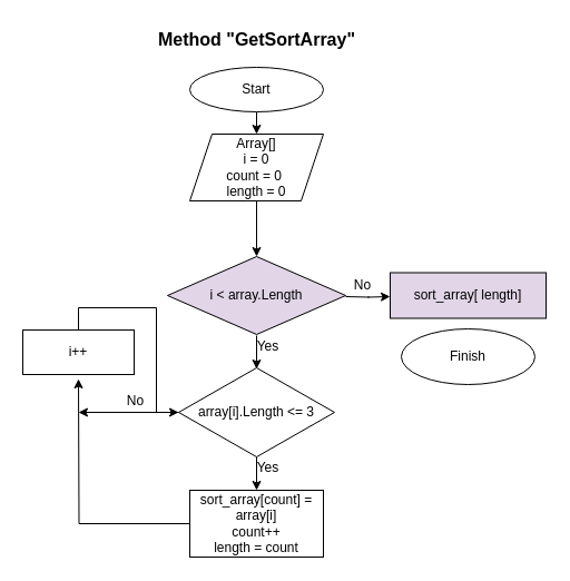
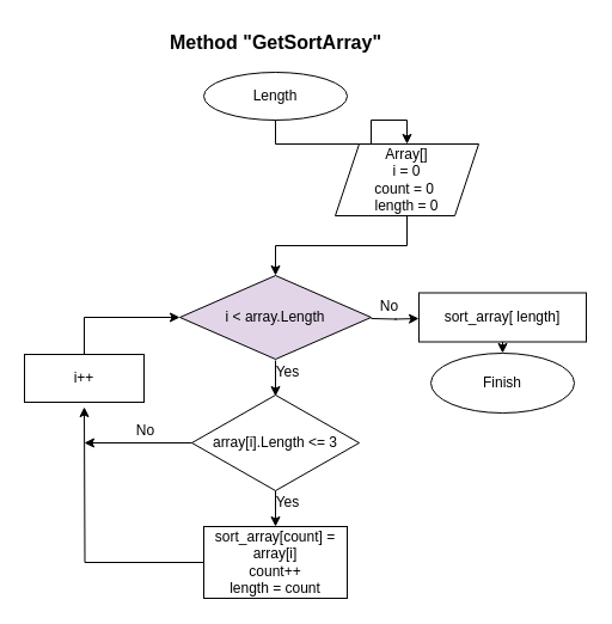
  <mxCell id="0" />
  <mxCell id="1" parent="0" />
  <mxCell id="2" style="edgeStyle=orthogonalEdgeStyle;rounded=0;orthogonalLoop=1;jettySize=auto;html=1;exitX=0.5;exitY=1;exitDx=0;exitDy=0;entryX=0.5;entryY=0;entryDx=0;entryDy=0;" parent="1" source="3" target="5" edge="1"><mxGeometry relative="1" as="geometry" /></mxCell>
- <mxCell id="3" value="Start" style="ellipse;whiteSpace=wrap;html=1;" parent="1" vertex="1"><mxGeometry x="170" y="60" width="120" height="40" as="geometry" /></mxCell>
+ <mxCell id="3" value="Length" style="ellipse;whiteSpace=wrap;html=1;" parent="1" vertex="1"><mxGeometry x="170" y="60" width="120" height="40" as="geometry" /></mxCell>
  <mxCell id="4" style="edgeStyle=orthogonalEdgeStyle;rounded=0;orthogonalLoop=1;jettySize=auto;html=1;exitX=0.5;exitY=1;exitDx=0;exitDy=0;entryX=0.5;entryY=0;entryDx=0;entryDy=0;" parent="1" source="5" target="8" edge="1"><mxGeometry relative="1" as="geometry" /></mxCell>
- <mxCell id="5" value="Array[]&lt;br&gt;i = 0&lt;br&gt;count = 0&lt;span style=&quot;white-space: pre;&quot;&gt;&#09;&lt;/span&gt;&lt;br&gt;length = 0" style="shape=parallelogram;perimeter=parallelogramPerimeter;whiteSpace=wrap;html=1;fixedSize=1;" parent="1" vertex="1"><mxGeometry x="170" y="120" width="120" height="60" as="geometry" /></mxCell>
+ <mxCell id="5" value="Array[]&lt;br&gt;i = 0&lt;br&gt;count = 0&lt;span style=&quot;white-space: pre;&quot;&gt;&#09;&lt;/span&gt;&lt;br&gt;length = 0" style="shape=parallelogram;perimeter=parallelogramPerimeter;whiteSpace=wrap;html=1;fixedSize=1;" parent="1" vertex="1"><mxGeometry x="280" y="120" width="120" height="60" as="geometry" /></mxCell>
  <mxCell id="6" style="edgeStyle=orthogonalEdgeStyle;rounded=0;orthogonalLoop=1;jettySize=auto;html=1;exitX=0.5;exitY=1;exitDx=0;exitDy=0;entryX=0.5;entryY=0;entryDx=0;entryDy=0;" parent="1" edge="1"><mxGeometry relative="1" as="geometry"><mxPoint x="230" y="301" as="sourcePoint" /><mxPoint x="230" y="331" as="targetPoint" /></mxGeometry></mxCell>
  <mxCell id="7" style="edgeStyle=orthogonalEdgeStyle;rounded=0;orthogonalLoop=1;jettySize=auto;html=1;exitX=1;exitY=0.5;exitDx=0;exitDy=0;" parent="1" edge="1"><mxGeometry relative="1" as="geometry"><mxPoint x="310" y="266" as="sourcePoint" /><mxPoint x="350" y="266" as="targetPoint" /></mxGeometry></mxCell>
  <mxCell id="8" value="i &amp;lt; array.Length" style="rhombus;whiteSpace=wrap;html=1;fillColor=#e1d5e7;" parent="1" vertex="1"><mxGeometry x="150" y="230" width="160" height="70" as="geometry" /></mxCell>
  <mxCell id="9" style="edgeStyle=orthogonalEdgeStyle;rounded=0;orthogonalLoop=1;jettySize=auto;html=1;exitX=0.5;exitY=1;exitDx=0;exitDy=0;" parent="1" source="11" target="14" edge="1"><mxGeometry relative="1" as="geometry" /></mxCell>
  <mxCell id="10" style="edgeStyle=orthogonalEdgeStyle;rounded=0;orthogonalLoop=1;jettySize=auto;html=1;exitX=0;exitY=0.5;exitDx=0;exitDy=0;" parent="1" source="11" edge="1"><mxGeometry relative="1" as="geometry"><mxPoint x="70" y="370" as="targetPoint" /></mxGeometry></mxCell>
  <mxCell id="11" value="array[i].Length &amp;lt;= 3" style="rhombus;whiteSpace=wrap;html=1;" parent="1" vertex="1"><mxGeometry x="160" y="330" width="140" height="80" as="geometry" /></mxCell>
  <mxCell id="12" value="Yes" style="text;html=1;align=center;verticalAlign=middle;resizable=0;points=[];autosize=1;strokeColor=none;fillColor=none;" parent="1" vertex="1"><mxGeometry x="220" y="296" width="40" height="30" as="geometry" /></mxCell>
  <mxCell id="13" style="edgeStyle=orthogonalEdgeStyle;rounded=0;orthogonalLoop=1;jettySize=auto;html=1;exitX=0;exitY=0.5;exitDx=0;exitDy=0;" edge="1" parent="1" source="14"><mxGeometry relative="1" as="geometry"><mxPoint x="70" y="340" as="targetPoint" /></mxGeometry></mxCell>
  <mxCell id="14" value="sort_array[count] = array[i]&lt;br&gt;count++&lt;br&gt;length = count" style="rounded=0;whiteSpace=wrap;html=1;" parent="1" vertex="1"><mxGeometry x="170" y="440" width="120" height="60" as="geometry" /></mxCell>
  <mxCell id="15" value="Yes" style="text;html=1;align=center;verticalAlign=middle;resizable=0;points=[];autosize=1;strokeColor=none;fillColor=none;" parent="1" vertex="1"><mxGeometry x="220" y="405" width="40" height="30" as="geometry" /></mxCell>
  <mxCell id="16" value="No" style="text;html=1;align=center;verticalAlign=middle;resizable=0;points=[];autosize=1;strokeColor=none;fillColor=none;" parent="1" vertex="1"><mxGeometry x="101" y="345" width="40" height="30" as="geometry" /></mxCell>
  <mxCell id="17" value="Finish" style="ellipse;whiteSpace=wrap;html=1;" parent="1" vertex="1"><mxGeometry x="360" y="295" width="120" height="50" as="geometry" /></mxCell>
  <mxCell id="18" value="&lt;b&gt;&lt;font style=&quot;font-size: 16px;&quot;&gt;Method &quot;GetSortArray&quot;&lt;/font&gt;&lt;/b&gt;" style="text;html=1;align=center;verticalAlign=middle;resizable=0;points=[];autosize=1;strokeColor=none;fillColor=none;" parent="1" vertex="1"><mxGeometry x="130" y="20" width="200" height="30" as="geometry" /></mxCell>
  <mxCell id="19" value="&lt;font style=&quot;font-size: 12px;&quot;&gt;No&lt;/font&gt;" style="text;html=1;align=center;verticalAlign=middle;resizable=0;points=[];autosize=1;strokeColor=none;fillColor=none;fontSize=15;" parent="1" vertex="1"><mxGeometry x="305" y="239" width="40" height="30" as="geometry" /></mxCell>
- <mxCell id="20" style="edgeStyle=orthogonalEdgeStyle;rounded=0;orthogonalLoop=1;jettySize=auto;html=1;exitX=0.5;exitY=0;exitDx=0;exitDy=0;" edge="1" parent="1" source="21" target="11"><mxGeometry relative="1" as="geometry" /></mxCell>
+ <mxCell id="20" style="edgeStyle=orthogonalEdgeStyle;rounded=0;orthogonalLoop=1;jettySize=auto;html=1;exitX=0.5;exitY=0;exitDx=0;exitDy=0;entryX=0;entryY=0.5;entryDx=0;entryDy=0;" edge="1" parent="1" source="21" target="8"><mxGeometry relative="1" as="geometry" /></mxCell>
  <mxCell id="21" value="i++" style="rounded=0;whiteSpace=wrap;html=1;" vertex="1" parent="1"><mxGeometry x="20" y="296" width="100" height="40" as="geometry" /></mxCell>
- <mxCell id="23" value="sort_array[ length]" style="rounded=0;whiteSpace=wrap;html=1;fillColor=#e1d5e7;" vertex="1" parent="1"><mxGeometry x="350" y="244.5" width="140" height="41" as="geometry" /></mxCell>
+ <mxCell id="22" style="edgeStyle=orthogonalEdgeStyle;rounded=0;orthogonalLoop=1;jettySize=auto;html=1;exitX=0.5;exitY=1;exitDx=0;exitDy=0;entryX=0.5;entryY=0;entryDx=0;entryDy=0;" edge="1" parent="1" source="23" target="17"><mxGeometry relative="1" as="geometry" /></mxCell>
+ <mxCell id="23" value="sort_array[ length]" style="rounded=0;whiteSpace=wrap;html=1;" vertex="1" parent="1"><mxGeometry x="350" y="244.5" width="140" height="41" as="geometry" /></mxCell>
